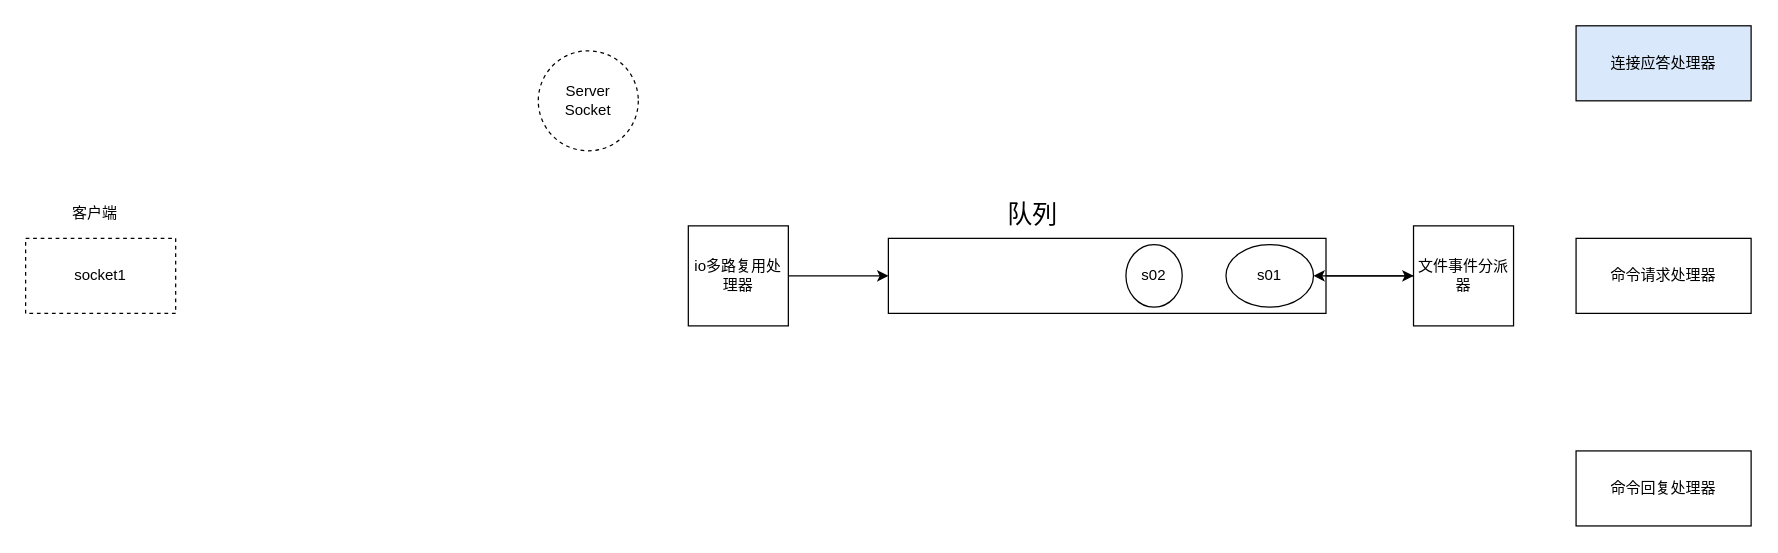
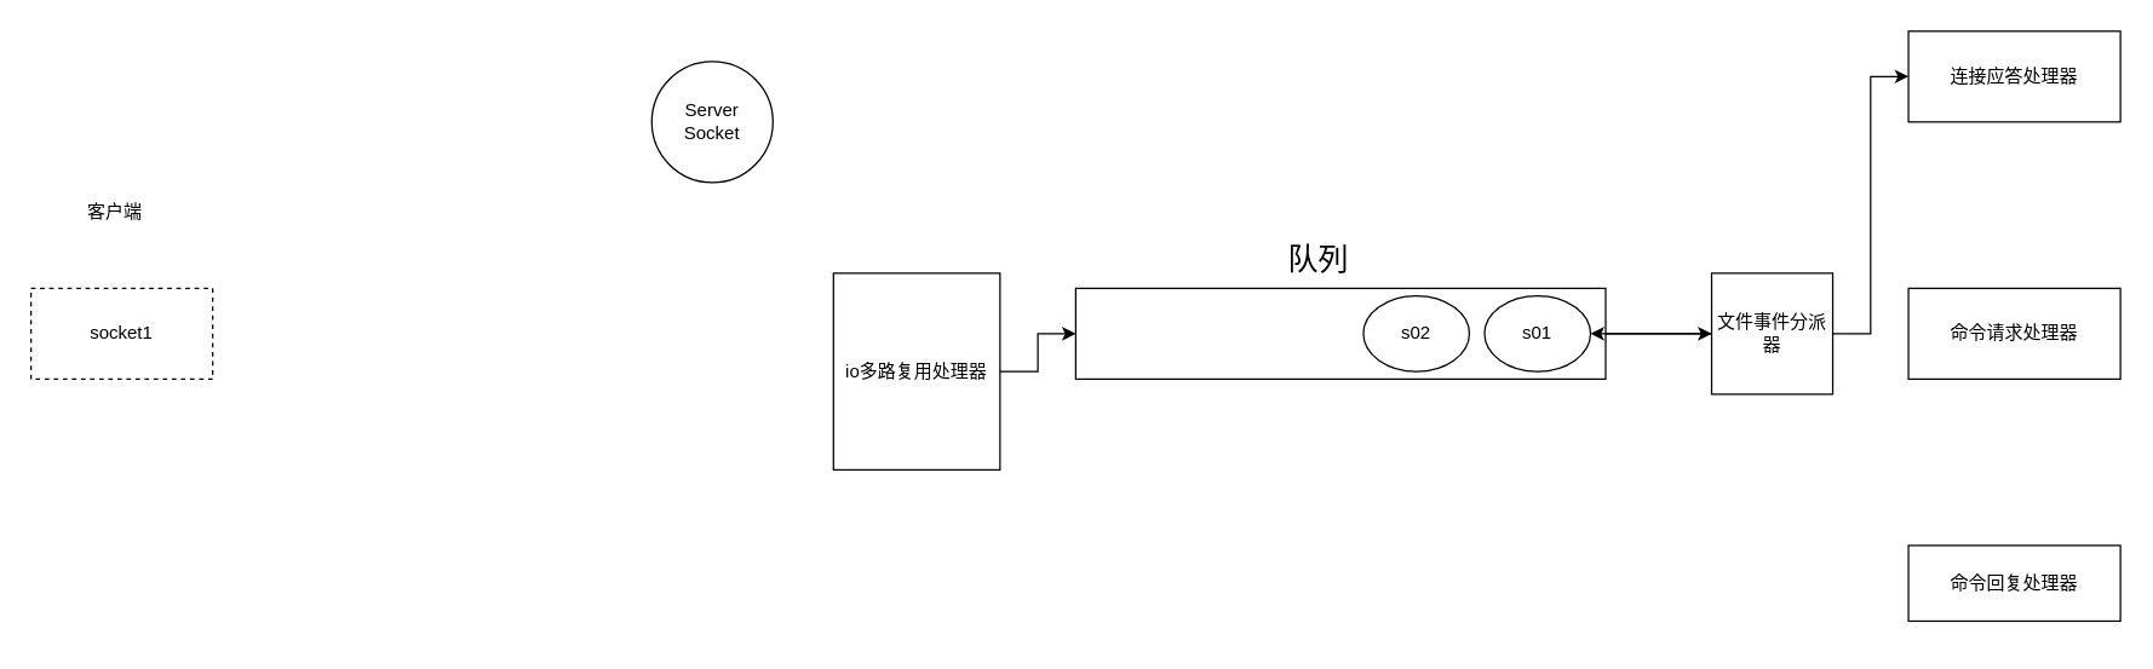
  <mxCell id="0" />
  <mxCell id="1" parent="0" />
  <mxCell id="2" value="socket1" style="rounded=0;whiteSpace=wrap;html=1;dashed=1;" vertex="1" parent="1"><mxGeometry x="20" y="190" width="120" height="60" as="geometry" /></mxCell>
- <mxCell id="3" value="客户端" style="text;html=1;align=center;verticalAlign=middle;resizable=0;points=[];autosize=1;" vertex="1" parent="1"><mxGeometry x="50" y="160" width="50" height="20" as="geometry" /></mxCell>
- <mxCell id="4" value="Server&lt;br&gt;Socket" style="ellipse;whiteSpace=wrap;html=1;aspect=fixed;dashed=1;" vertex="1" parent="1"><mxGeometry x="430" y="40" width="80" height="80" as="geometry" /></mxCell>
+ <mxCell id="3" value="客户端" style="text;html=1;align=center;verticalAlign=middle;resizable=0;points=[];autosize=1;" vertex="1" parent="1"><mxGeometry x="50" y="130" width="50" height="20" as="geometry" /></mxCell>
+ <mxCell id="4" value="Server&lt;br&gt;Socket" style="ellipse;whiteSpace=wrap;html=1;aspect=fixed;" vertex="1" parent="1"><mxGeometry x="430" y="40" width="80" height="80" as="geometry" /></mxCell>
  <mxCell id="5" style="edgeStyle=orthogonalEdgeStyle;rounded=0;orthogonalLoop=1;jettySize=auto;html=1;entryX=0;entryY=0.5;entryDx=0;entryDy=0;" edge="1" parent="1" source="6" target="8"><mxGeometry relative="1" as="geometry" /></mxCell>
- <mxCell id="6" value="io多路复用处理器" style="whiteSpace=wrap;html=1;aspect=fixed;" vertex="1" parent="1"><mxGeometry x="550" y="180" width="80" height="80" as="geometry" /></mxCell>
+ <mxCell id="6" value="io多路复用处理器" style="whiteSpace=wrap;html=1;aspect=fixed;" vertex="1" parent="1"><mxGeometry x="550" y="180" width="110" height="130" as="geometry" /></mxCell>
  <mxCell id="7" style="edgeStyle=orthogonalEdgeStyle;rounded=0;orthogonalLoop=1;jettySize=auto;html=1;entryX=0;entryY=0.5;entryDx=0;entryDy=0;" edge="1" parent="1" source="8" target="11"><mxGeometry relative="1" as="geometry" /></mxCell>
  <mxCell id="8" value="" style="rounded=0;whiteSpace=wrap;html=1;" vertex="1" parent="1"><mxGeometry x="710" y="190" width="350" height="60" as="geometry" /></mxCell>
+ <mxCell id="9" style="edgeStyle=orthogonalEdgeStyle;rounded=0;orthogonalLoop=1;jettySize=auto;html=1;entryX=0;entryY=0.5;entryDx=0;entryDy=0;" edge="1" parent="1" source="11" target="12"><mxGeometry relative="1" as="geometry" /></mxCell>
  <mxCell id="10" style="edgeStyle=orthogonalEdgeStyle;rounded=0;orthogonalLoop=1;jettySize=auto;html=1;" edge="1" parent="1" source="11" target="16"><mxGeometry relative="1" as="geometry" /></mxCell>
  <mxCell id="11" value="文件事件分派器" style="whiteSpace=wrap;html=1;aspect=fixed;" vertex="1" parent="1"><mxGeometry x="1130" y="180" width="80" height="80" as="geometry" /></mxCell>
- <mxCell id="12" value="连接应答处理器" style="rounded=0;whiteSpace=wrap;html=1;fillColor=#dae8fc;" vertex="1" parent="1"><mxGeometry x="1260" y="20" width="140" height="60" as="geometry" /></mxCell>
+ <mxCell id="12" value="连接应答处理器" style="rounded=0;whiteSpace=wrap;html=1;" vertex="1" parent="1"><mxGeometry x="1260" y="20" width="140" height="60" as="geometry" /></mxCell>
  <mxCell id="13" value="命令请求处理器" style="rounded=0;whiteSpace=wrap;html=1;" vertex="1" parent="1"><mxGeometry x="1260" y="190" width="140" height="60" as="geometry" /></mxCell>
- <mxCell id="14" value="命令回复处理器" style="rounded=0;whiteSpace=wrap;html=1;" vertex="1" parent="1"><mxGeometry x="1260" y="360" width="140" height="60" as="geometry" /></mxCell>
- <mxCell id="15" value="&lt;font style=&quot;font-size: 20px&quot;&gt;队列&lt;/font&gt;" style="text;html=1;align=center;verticalAlign=middle;resizable=0;points=[];autosize=1;" vertex="1" parent="1"><mxGeometry x="795" y="160" width="60" height="20" as="geometry" /></mxCell>
+ <mxCell id="14" value="命令回复处理器" style="rounded=0;whiteSpace=wrap;html=1;" vertex="1" parent="1"><mxGeometry x="1260" y="360" width="140" height="50" as="geometry" /></mxCell>
+ <mxCell id="15" value="&lt;font style=&quot;font-size: 20px&quot;&gt;队列&lt;/font&gt;" style="text;html=1;align=center;verticalAlign=middle;resizable=0;points=[];autosize=1;" vertex="1" parent="1"><mxGeometry x="840" y="160" width="60" height="20" as="geometry" /></mxCell>
  <mxCell id="16" value="s01" style="ellipse;whiteSpace=wrap;html=1;" vertex="1" parent="1"><mxGeometry x="980" y="195" width="70" height="50" as="geometry" /></mxCell>
- <mxCell id="17" value="s02" style="ellipse;whiteSpace=wrap;html=1;" vertex="1" parent="1"><mxGeometry x="900" y="195" width="45" height="50" as="geometry" /></mxCell>
+ <mxCell id="17" value="s02" style="ellipse;whiteSpace=wrap;html=1;" vertex="1" parent="1"><mxGeometry x="900" y="195" width="70" height="50" as="geometry" /></mxCell>
